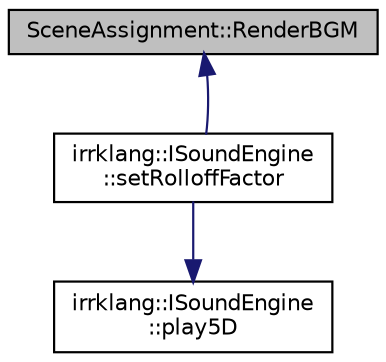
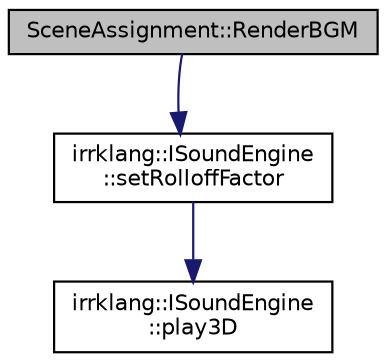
  digraph {
    rankdir=TB
    node [color=black fontname=Helvetica fontsize=10 shape=record]
    edge [color=midnightblue fontname=Helvetica fontsize=10 labelfontname=Helvetica labelfontsize=10 style=solid]
    n1 [fillcolor=grey75 fontcolor=black height=0.2 label="SceneAssignment::RenderBGM" style=filled width=0.4]
    n2 [height=0.2 label="irrklang::ISoundEngine\l::setRolloffFactor" width=0.4]
-   n3 [height=0.2 label="irrklang::ISoundEngine\l::play5D" width=0.4]
-   n2 -> n1
+   n3 [height=0.2 label="irrklang::ISoundEngine\l::play3D" width=0.4]
+   n1 -> n2
    n2 -> n3
  }
